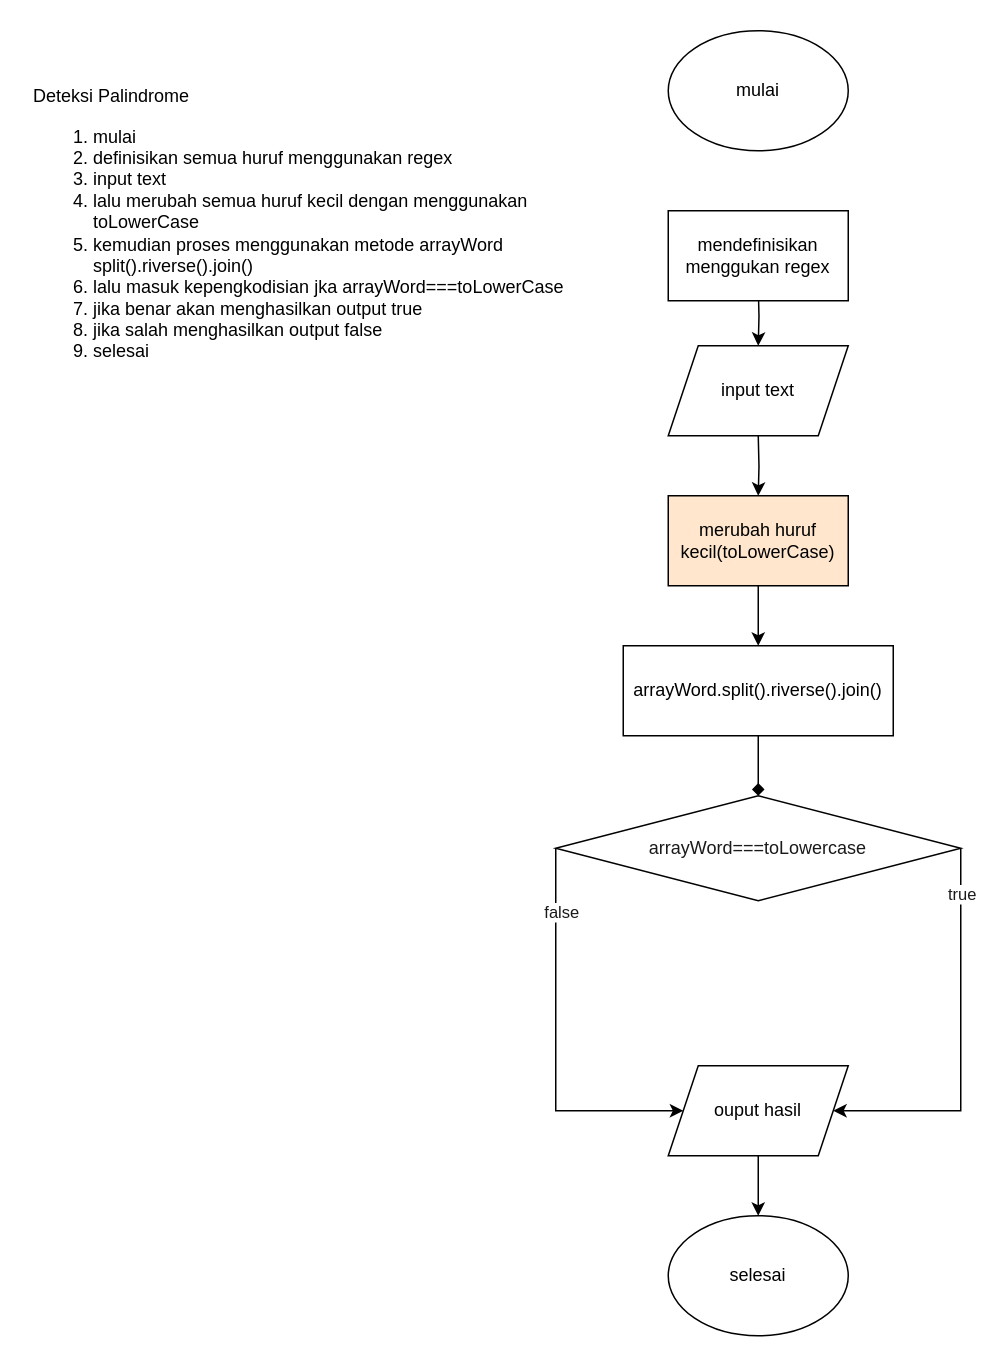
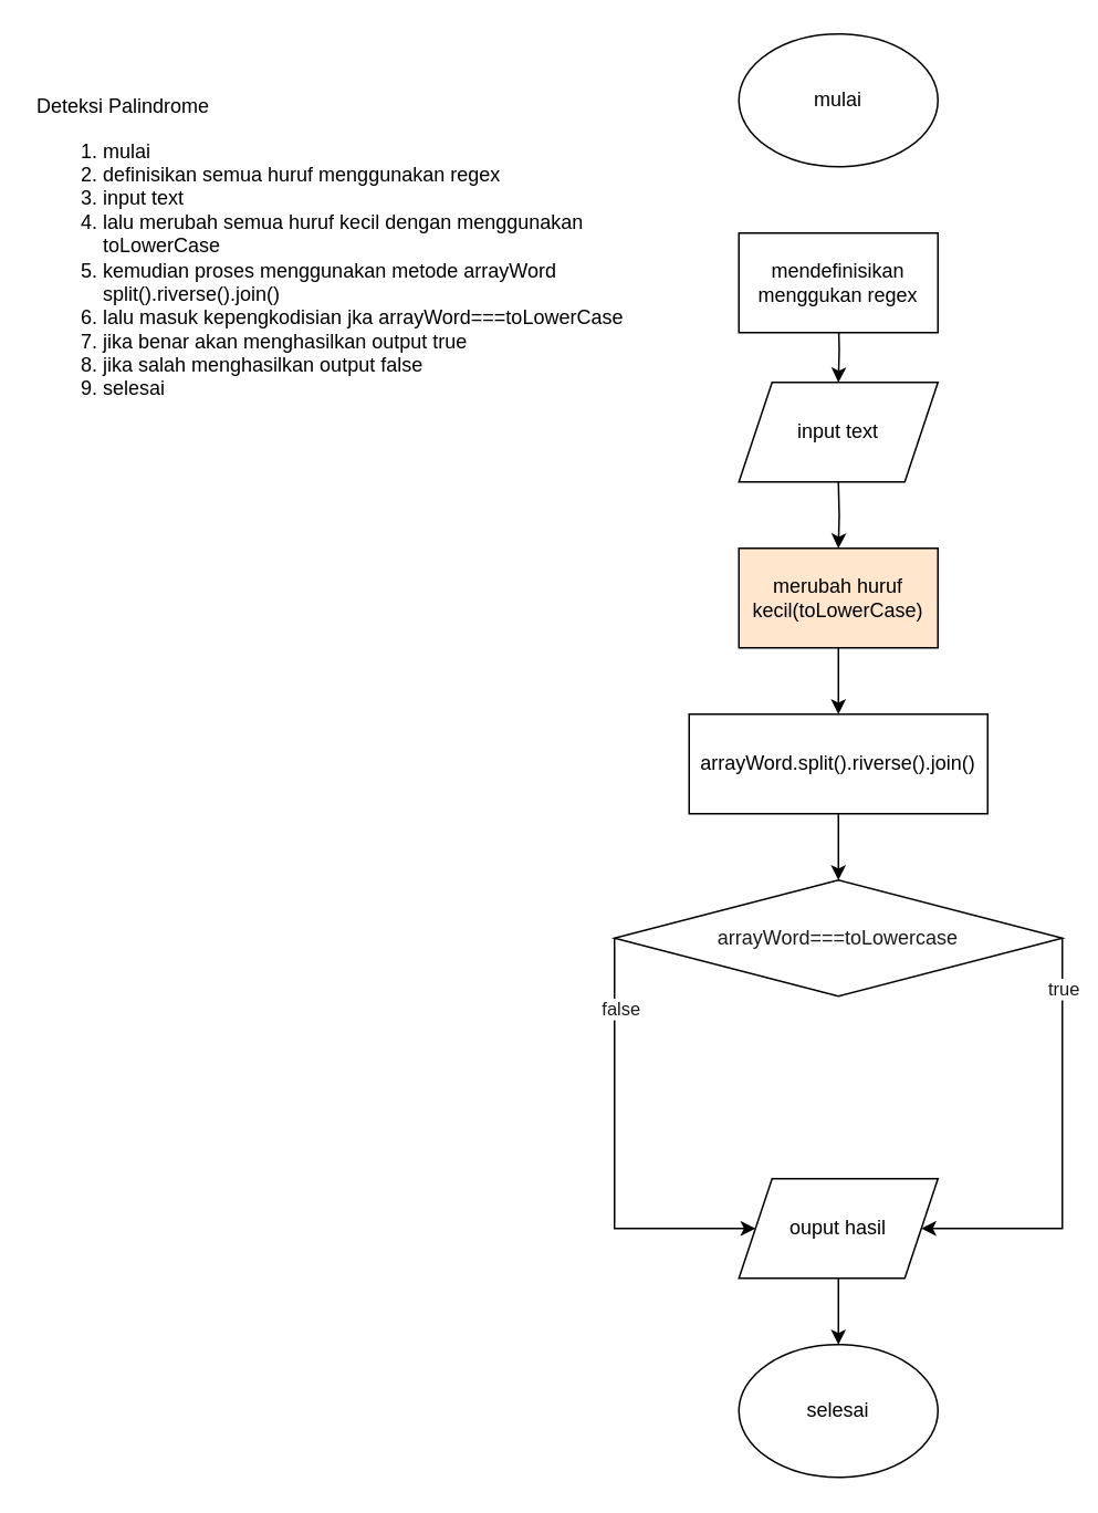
  <mxCell id="0" />
  <mxCell id="1" parent="0" />
  <mxCell id="2" value="Deteksi Palindrome&lt;br&gt;&lt;ol&gt;&lt;li&gt;mulai&lt;/li&gt;&lt;li&gt;definisikan semua huruf menggunakan regex&lt;/li&gt;&lt;li&gt;input text&lt;/li&gt;&lt;li&gt;lalu merubah semua huruf kecil dengan menggunakan toLowerCase&lt;/li&gt;&lt;li&gt;kemudian proses menggunakan metode arrayWord split().riverse().join()&lt;/li&gt;&lt;li&gt;lalu masuk kepengkodisian jka arrayWord===toLowerCase&amp;nbsp;&lt;/li&gt;&lt;li&gt;jika benar akan menghasilkan output true&lt;/li&gt;&lt;li&gt;jika salah menghasilkan output false&lt;/li&gt;&lt;li&gt;selesai&lt;/li&gt;&lt;/ol&gt;" style="text;html=1;strokeColor=none;fillColor=none;align=left;verticalAlign=middle;whiteSpace=wrap;rounded=0;" parent="1" vertex="1"><mxGeometry x="20" y="140" width="360" height="30" as="geometry" /></mxCell>
  <mxCell id="3" style="edgeStyle=orthogonalEdgeStyle;rounded=0;orthogonalLoop=1;jettySize=auto;html=1;" parent="1" edge="1"><mxGeometry relative="1" as="geometry"><mxPoint x="505" y="230" as="targetPoint" /><mxPoint x="505" y="190" as="sourcePoint" /></mxGeometry></mxCell>
  <mxCell id="4" style="edgeStyle=orthogonalEdgeStyle;rounded=0;orthogonalLoop=1;jettySize=auto;html=1;entryX=0.5;entryY=0;entryDx=0;entryDy=0;" parent="1" edge="1"><mxGeometry relative="1" as="geometry"><mxPoint x="505" y="290" as="sourcePoint" /><mxPoint x="505" y="330" as="targetPoint" /></mxGeometry></mxCell>
  <mxCell id="5" value="input text" style="shape=parallelogram;perimeter=parallelogramPerimeter;whiteSpace=wrap;html=1;fixedSize=1;" parent="1" vertex="1"><mxGeometry x="445" y="230" width="120" height="60" as="geometry" /></mxCell>
  <mxCell id="6" style="edgeStyle=orthogonalEdgeStyle;rounded=0;orthogonalLoop=1;jettySize=auto;html=1;entryX=0.5;entryY=0;entryDx=0;entryDy=0;" parent="1" source="7" edge="1"><mxGeometry relative="1" as="geometry"><mxPoint x="505" y="430" as="targetPoint" /></mxGeometry></mxCell>
  <mxCell id="7" value="merubah huruf kecil(toLowerCase)" style="rounded=0;whiteSpace=wrap;html=1;fillColor=#ffe6cc;" parent="1" vertex="1"><mxGeometry x="445" y="330" width="120" height="60" as="geometry" /></mxCell>
  <mxCell id="8" value="mendefinisikan menggukan regex" style="rounded=0;whiteSpace=wrap;html=1;" parent="1" vertex="1"><mxGeometry x="445" y="140" width="120" height="60" as="geometry" /></mxCell>
  <mxCell id="9" value="mulai" style="ellipse;whiteSpace=wrap;html=1;" parent="1" vertex="1"><mxGeometry x="445" y="20" width="120" height="80" as="geometry" /></mxCell>
  <mxCell id="10" style="edgeStyle=orthogonalEdgeStyle;rounded=0;orthogonalLoop=1;jettySize=auto;html=1;" parent="1" source="11" target="12" edge="1"><mxGeometry relative="1" as="geometry"><mxPoint x="520" y="810" as="targetPoint" /></mxGeometry></mxCell>
  <mxCell id="11" value="ouput hasil" style="shape=parallelogram;perimeter=parallelogramPerimeter;whiteSpace=wrap;html=1;fixedSize=1;" parent="1" vertex="1"><mxGeometry x="445" y="710" width="120" height="60" as="geometry" /></mxCell>
  <mxCell id="12" value="selesai" style="ellipse;whiteSpace=wrap;html=1;" parent="1" vertex="1"><mxGeometry x="445" y="810" width="120" height="80" as="geometry" /></mxCell>
- <mxCell id="13" style="edgeStyle=orthogonalEdgeStyle;rounded=0;orthogonalLoop=1;jettySize=auto;html=1;entryX=0.5;entryY=0;entryDx=0;entryDy=0;fontColor=#1A1A1A;endArrow=diamond;" parent="1" source="14" target="15" edge="1"><mxGeometry relative="1" as="geometry" /></mxCell>
+ <mxCell id="13" style="edgeStyle=orthogonalEdgeStyle;rounded=0;orthogonalLoop=1;jettySize=auto;html=1;entryX=0.5;entryY=0;entryDx=0;entryDy=0;fontColor=#1A1A1A;" parent="1" source="14" target="15" edge="1"><mxGeometry relative="1" as="geometry" /></mxCell>
  <mxCell id="14" value="&lt;span style=&quot;color: rgb(0 , 0 , 0)&quot;&gt;arrayWord.split().riverse().join()&lt;/span&gt;" style="rounded=0;whiteSpace=wrap;html=1;fontColor=#1A1A1A;" parent="1" vertex="1"><mxGeometry x="415" y="430" width="180" height="60" as="geometry" /></mxCell>
  <mxCell id="15" value="&lt;span&gt;arrayWord===toLowercase&lt;/span&gt;" style="rhombus;whiteSpace=wrap;html=1;fontColor=#1A1A1A;" parent="1" vertex="1"><mxGeometry x="370" y="530" width="270" height="70" as="geometry" /></mxCell>
  <mxCell id="16" value="" style="endArrow=classic;html=1;rounded=0;fontColor=#1A1A1A;exitX=1;exitY=0.5;exitDx=0;exitDy=0;entryX=1;entryY=0.5;entryDx=0;entryDy=0;" parent="1" source="15" target="11" edge="1"><mxGeometry width="50" height="50" relative="1" as="geometry"><mxPoint x="450" y="690" as="sourcePoint" /><mxPoint x="500" y="640" as="targetPoint" /><Array as="points"><mxPoint x="640" y="740" /></Array></mxGeometry></mxCell>
  <mxCell id="17" value="true" style="edgeLabel;html=1;align=center;verticalAlign=middle;resizable=0;points=[];fontColor=#1A1A1A;" parent="16" vertex="1" connectable="0"><mxGeometry x="-0.771" relative="1" as="geometry"><mxPoint as="offset" /></mxGeometry></mxCell>
  <mxCell id="18" value="" style="endArrow=classic;html=1;rounded=0;fontColor=#1A1A1A;exitX=0;exitY=0.5;exitDx=0;exitDy=0;" parent="1" source="15" target="11" edge="1"><mxGeometry width="50" height="50" relative="1" as="geometry"><mxPoint x="450" y="690" as="sourcePoint" /><mxPoint x="500" y="640" as="targetPoint" /><Array as="points"><mxPoint x="370" y="740" /></Array></mxGeometry></mxCell>
  <mxCell id="19" value="false" style="edgeLabel;html=1;align=center;verticalAlign=middle;resizable=0;points=[];fontColor=#1A1A1A;" parent="18" vertex="1" connectable="0"><mxGeometry x="-0.68" y="3" relative="1" as="geometry"><mxPoint as="offset" /></mxGeometry></mxCell>
